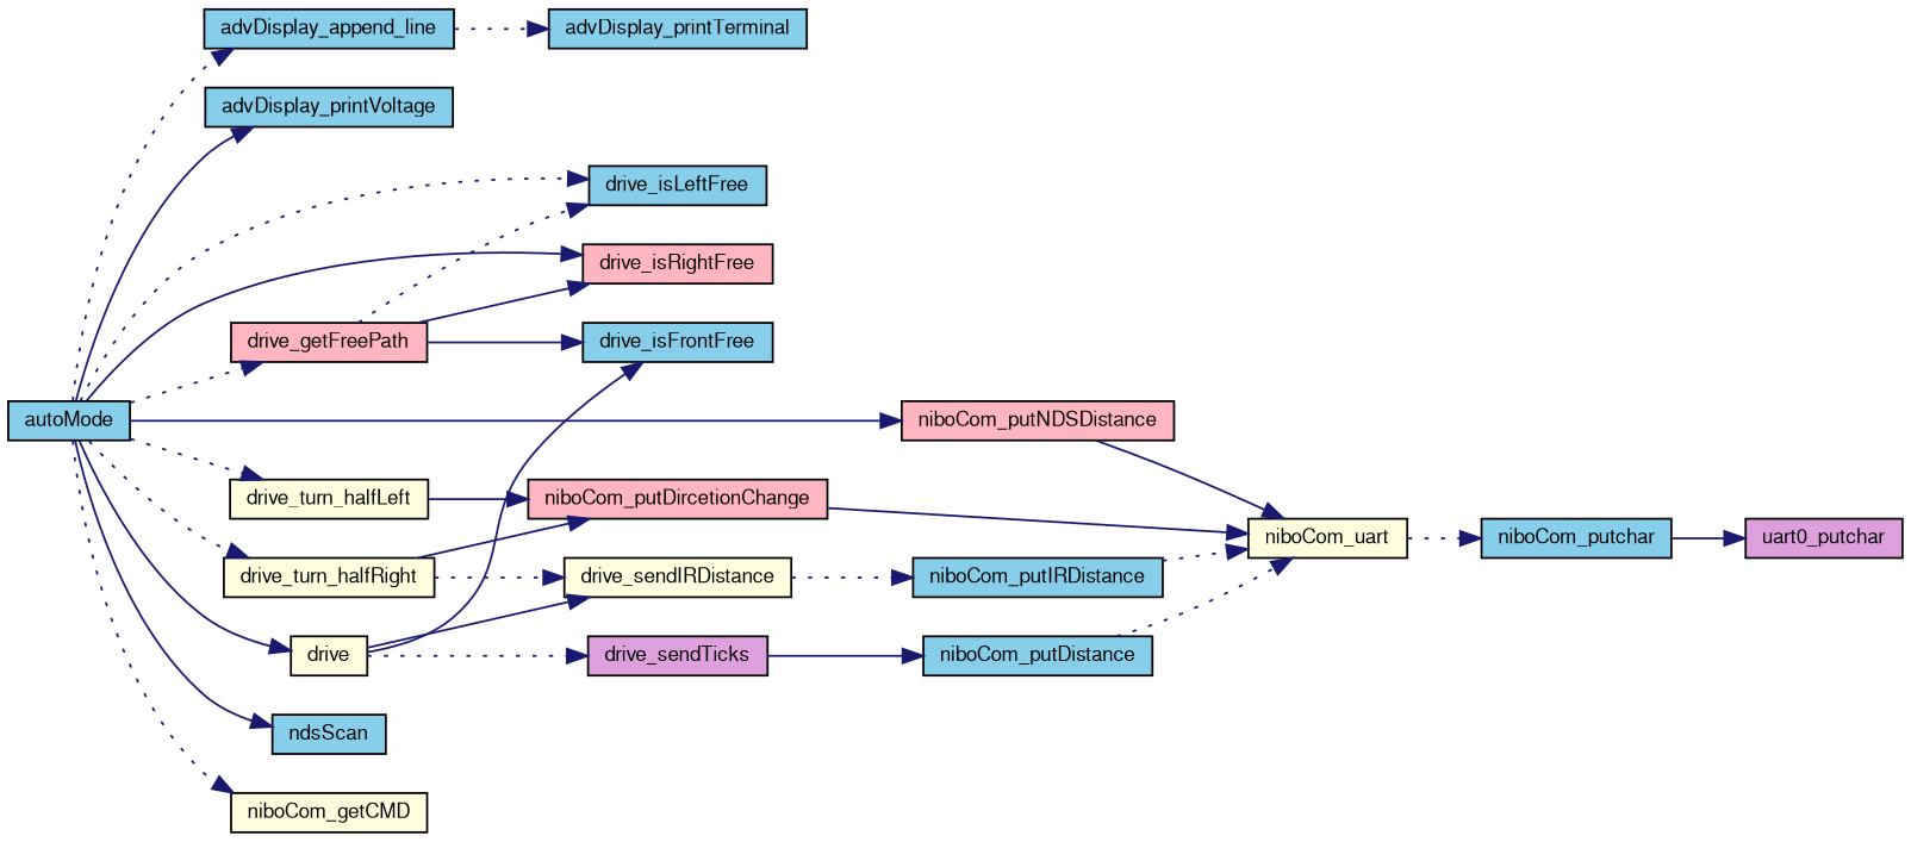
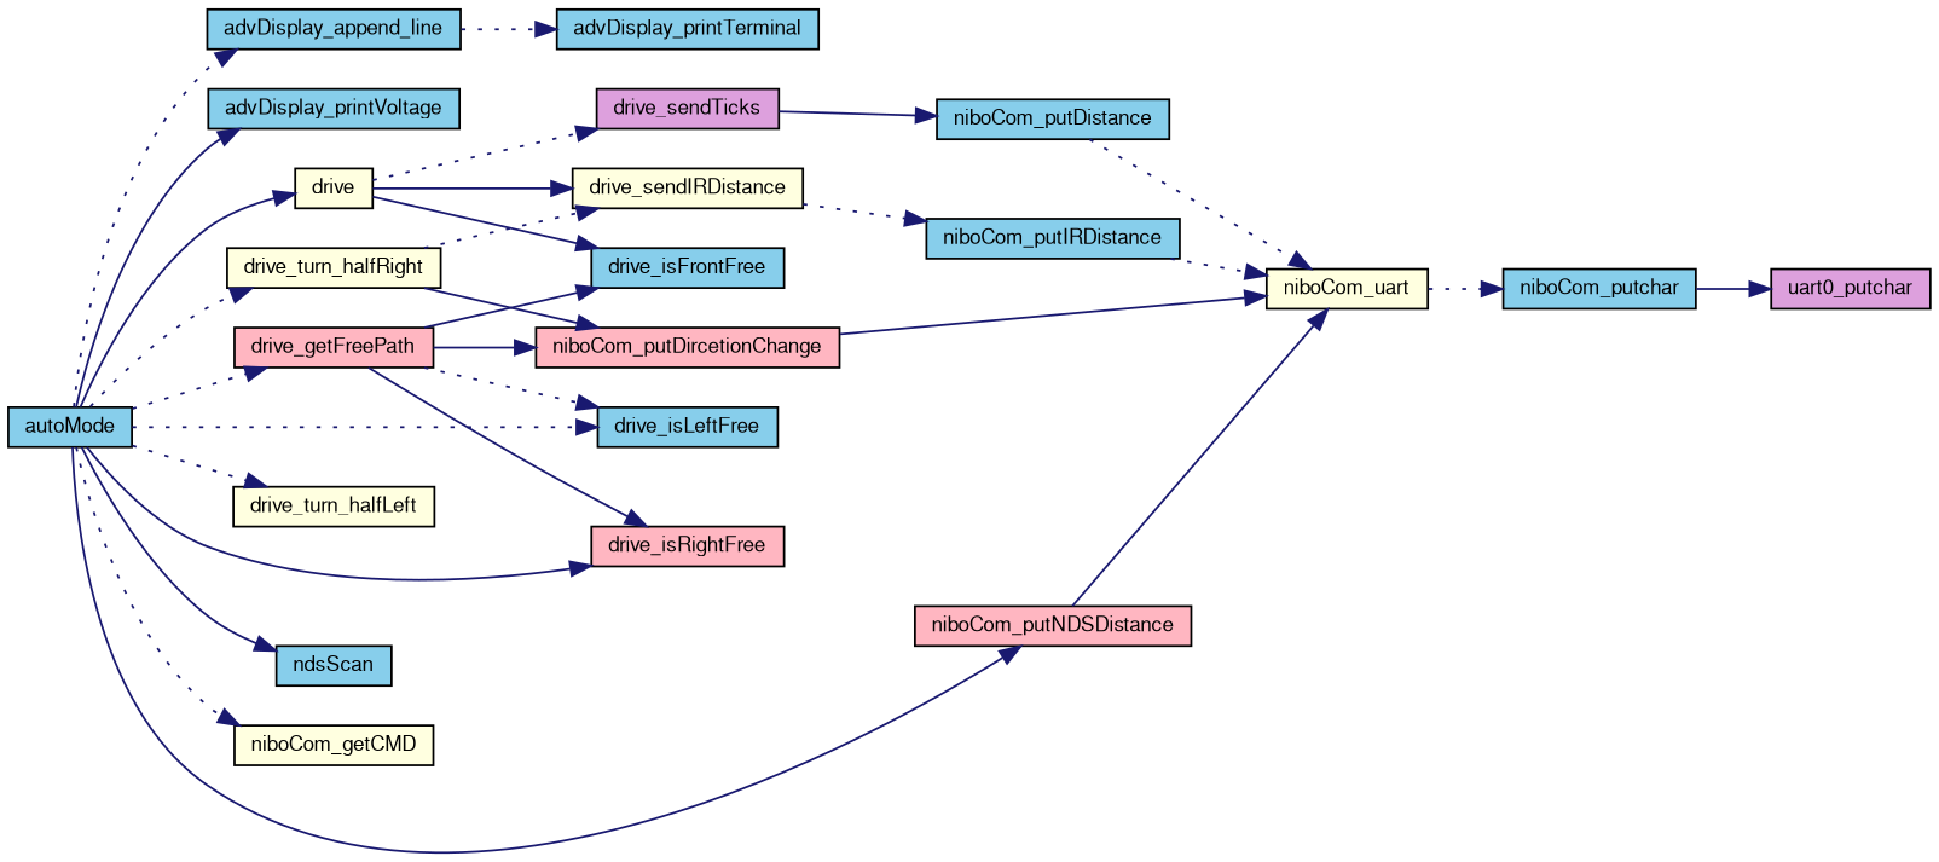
  digraph {
    rankdir=LR
    node [color=black fillcolor=skyblue fontname=FreeSans fontsize=10 shape=record style=filled]
    edge [color=midnightblue fontname=FreeSans fontsize=10 labelfontname=FreeSans labelfontsize=10 style=solid]
    n1 [fontcolor=black height=0.2 label=autoMode width=0.4]
    n2 [height=0.2 label=advDisplay_append_line width=0.4]
    n3 [height=0.2 label=advDisplay_printVoltage width=0.4]
    n4 [fillcolor=lightyellow height=0.2 label=drive width=0.4]
    n5 [fillcolor=lightpink height=0.2 label=drive_getFreePath width=0.4]
    n6 [height=0.2 label=drive_isLeftFree width=0.4]
    n7 [fillcolor=lightpink height=0.2 label=drive_isRightFree width=0.4]
    n8 [fillcolor=lightyellow height=0.2 label=drive_turn_halfLeft width=0.4]
    n9 [fillcolor=lightyellow height=0.2 label=drive_turn_halfRight width=0.4]
    n10 [height=0.2 label=ndsScan width=0.4]
    n11 [fillcolor=lightyellow height=0.2 label=niboCom_getCMD width=0.4]
    n12 [fillcolor=lightpink height=0.2 label=niboCom_putNDSDistance width=0.4]
    n13 [height=0.2 label=advDisplay_printTerminal width=0.4]
    n14 [height=0.2 label=drive_isFrontFree width=0.4]
    n15 [fillcolor=lightyellow height=0.2 label=drive_sendIRDistance width=0.4]
    n16 [fillcolor=plum height=0.2 label=drive_sendTicks width=0.4]
    n17 [fillcolor=lightpink height=0.2 label=niboCom_putDircetionChange width=0.4]
    n18 [fillcolor=lightyellow height=0.2 label=niboCom_uart width=0.4]
    n19 [height=0.2 label=niboCom_putIRDistance width=0.4]
    n20 [height=0.2 label=niboCom_putDistance width=0.4]
    n21 [height=0.2 label=niboCom_putchar width=0.4]
    n22 [fillcolor=plum height=0.2 label=uart0_putchar width=0.4]
    n1 -> n2 [style=dotted]
    n1 -> n3
    n1 -> n4
    n1 -> n5 [style=dotted]
    n1 -> n6 [style=dotted]
    n1 -> n7
    n1 -> n8 [style=dotted]
    n1 -> n9 [style=dotted]
    n1 -> n10
    n1 -> n11 [style=dotted]
    n1 -> n12
    n2 -> n13 [style=dotted]
    n4 -> n14
    n4 -> n15
    n4 -> n16 [style=dotted]
    n5 -> n6 [style=dotted]
    n5 -> n7
    n5 -> n14
-   n8 -> n17
+   n5 -> n17
    n9 -> n15 [style=dotted]
    n9 -> n17
    n12 -> n18
    n15 -> n19 [style=dotted]
    n16 -> n20
    n17 -> n18
    n18 -> n21 [style=dotted]
    n19 -> n18 [style=dotted]
    n20 -> n18 [style=dotted]
    n21 -> n22
  }
